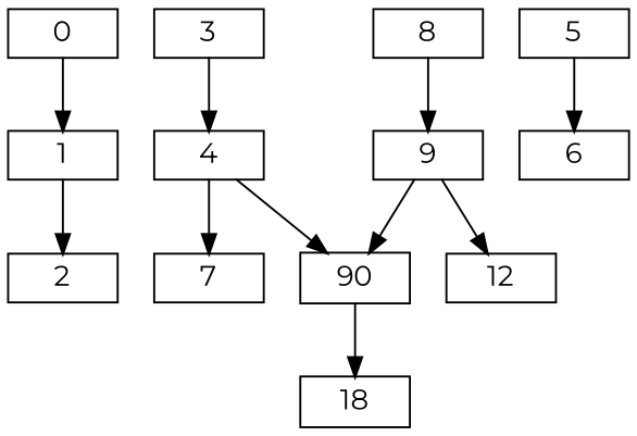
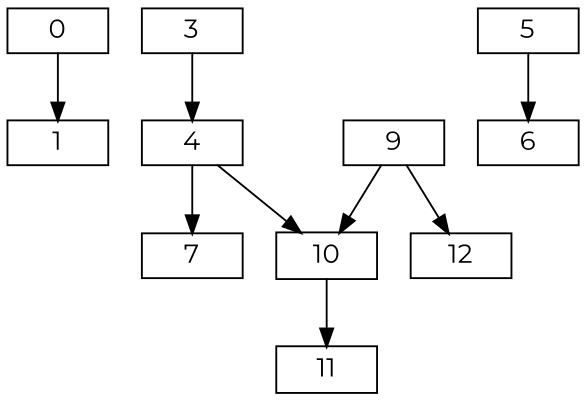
  digraph {
    fontname=Montserrat
    node [fontname=Montserrat shape=record]
    edge [fontname=Montserrat]
    n1 [height=.1 label=1]
-   n2 [height=.1 label=2]
    n3 [height=.1 label=3]
    n4 [height=.1 label=4]
-   n5 [height=.1 label=8]
    n6 [height=.1 label=9]
    n7 [height=.1 label=7]
-   n8 [height=.1 label=90]
+   n8 [height=.1 label=10]
    n9 [height=.1 label=5]
    n10 [height=.1 label=6]
    n11 [height=.1 label=12]
-   n12 [height=.1 label=18]
+   n12 [height=.1 label=11]
    0 [height=.1]
-   n1 -> n2
    n3 -> n4
    n4 -> n7
    n4 -> n8
-   n5 -> n6
    n6 -> n8
    n6 -> n11
    n8 -> n12
    n9 -> n10
    0 -> n1
  }
